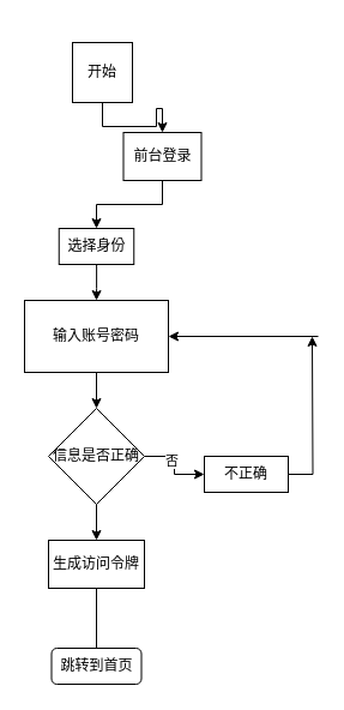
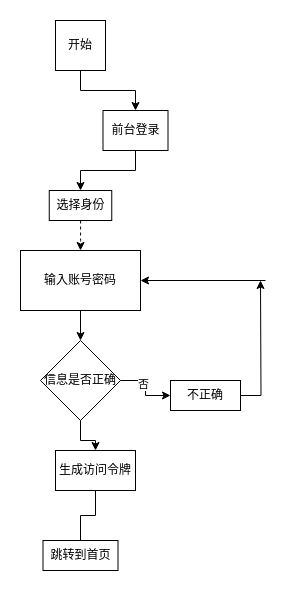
  <mxCell id="0" />
  <mxCell id="1" parent="0" />
  <mxCell id="2" style="edgeStyle=orthogonalEdgeStyle;rounded=0;orthogonalLoop=1;jettySize=auto;html=1;entryX=0.5;entryY=0;entryDx=0;entryDy=0;" edge="1" parent="1" source="3" target="5"><mxGeometry relative="1" as="geometry" /></mxCell>
- <mxCell id="3" value="开始" style="whiteSpace=wrap;html=1;aspect=fixed;" vertex="1" parent="1"><mxGeometry x="60" y="35" width="50" height="50" as="geometry" /></mxCell>
+ <mxCell id="3" value="开始" style="whiteSpace=wrap;html=1;aspect=fixed;" vertex="1" parent="1"><mxGeometry x="55" y="20" width="50" height="50" as="geometry" /></mxCell>
  <mxCell id="4" style="edgeStyle=orthogonalEdgeStyle;rounded=0;orthogonalLoop=1;jettySize=auto;html=1;entryX=0.5;entryY=0;entryDx=0;entryDy=0;" edge="1" parent="1" source="5" target="9"><mxGeometry relative="1" as="geometry" /></mxCell>
  <mxCell id="5" value="前台登录" style="rounded=0;whiteSpace=wrap;html=1;" vertex="1" parent="1"><mxGeometry x="102.5" y="110" width="65" height="40" as="geometry" /></mxCell>
  <mxCell id="6" style="edgeStyle=orthogonalEdgeStyle;rounded=0;orthogonalLoop=1;jettySize=auto;html=1;" edge="1" parent="1" source="7" target="13"><mxGeometry relative="1" as="geometry" /></mxCell>
  <mxCell id="7" value="输入账号密码" style="rounded=0;whiteSpace=wrap;html=1;" vertex="1" parent="1"><mxGeometry x="20" y="250" width="120" height="60" as="geometry" /></mxCell>
- <mxCell id="8" style="edgeStyle=orthogonalEdgeStyle;rounded=0;orthogonalLoop=1;jettySize=auto;html=1;" edge="1" parent="1" source="9" target="7"><mxGeometry relative="1" as="geometry" /></mxCell>
+ <mxCell id="8" style="edgeStyle=orthogonalEdgeStyle;rounded=0;orthogonalLoop=1;jettySize=auto;html=1;dashed=1;" edge="1" parent="1" source="9" target="7"><mxGeometry relative="1" as="geometry" /></mxCell>
  <mxCell id="9" value="选择身份" style="rounded=0;whiteSpace=wrap;html=1;" vertex="1" parent="1"><mxGeometry x="48.75" y="190" width="62.5" height="30" as="geometry" /></mxCell>
  <mxCell id="10" style="edgeStyle=orthogonalEdgeStyle;rounded=0;orthogonalLoop=1;jettySize=auto;html=1;entryX=0;entryY=0.5;entryDx=0;entryDy=0;" edge="1" parent="1" source="13" target="15"><mxGeometry relative="1" as="geometry" /></mxCell>
  <mxCell id="11" value="否" style="edgeLabel;html=1;align=center;verticalAlign=middle;resizable=0;points=[];" vertex="1" connectable="0" parent="10"><mxGeometry x="-0.31" y="-3" relative="1" as="geometry"><mxPoint as="offset" /></mxGeometry></mxCell>
  <mxCell id="12" style="edgeStyle=orthogonalEdgeStyle;rounded=0;orthogonalLoop=1;jettySize=auto;html=1;" edge="1" parent="1" source="13" target="19"><mxGeometry relative="1" as="geometry" /></mxCell>
  <mxCell id="13" value="信息是否正确" style="rhombus;whiteSpace=wrap;html=1;" vertex="1" parent="1"><mxGeometry x="40" y="340" width="80" height="80" as="geometry" /></mxCell>
  <mxCell id="14" style="edgeStyle=orthogonalEdgeStyle;rounded=0;orthogonalLoop=1;jettySize=auto;html=1;" edge="1" parent="1" source="15"><mxGeometry relative="1" as="geometry"><mxPoint x="260" y="280" as="targetPoint" /></mxGeometry></mxCell>
  <mxCell id="15" value="不正确" style="rounded=0;whiteSpace=wrap;html=1;" vertex="1" parent="1"><mxGeometry x="170" y="380" width="70" height="30" as="geometry" /></mxCell>
  <mxCell id="16" value="" style="endArrow=classic;html=1;rounded=0;entryX=1;entryY=0.5;entryDx=0;entryDy=0;" edge="1" parent="1" target="7"><mxGeometry width="50" height="50" relative="1" as="geometry"><mxPoint x="265" y="280" as="sourcePoint" /><mxPoint x="345" y="250" as="targetPoint" /></mxGeometry></mxCell>
- <mxCell id="17" value="跳转到首页" style="whiteSpace=wrap;html=1;rounded=1;" vertex="1" parent="1"><mxGeometry x="42.5" y="540" width="75" height="30" as="geometry" /></mxCell>
+ <mxCell id="17" value="跳转到首页" style="rounded=0;whiteSpace=wrap;html=1;" vertex="1" parent="1"><mxGeometry x="42.5" y="540" width="75" height="30" as="geometry" /></mxCell>
  <mxCell id="18" style="edgeStyle=orthogonalEdgeStyle;rounded=0;orthogonalLoop=1;jettySize=auto;html=1;entryX=0.5;entryY=0;entryDx=0;entryDy=0;endArrow=none;" edge="1" parent="1" source="19" target="17"><mxGeometry relative="1" as="geometry" /></mxCell>
- <mxCell id="19" value="生成访问令牌" style="rounded=0;whiteSpace=wrap;html=1;" vertex="1" parent="1"><mxGeometry x="40" y="450" width="80" height="40" as="geometry" /></mxCell>
+ <mxCell id="19" value="生成访问令牌" style="rounded=0;whiteSpace=wrap;html=1;" vertex="1" parent="1"><mxGeometry x="55" y="450" width="80" height="40" as="geometry" /></mxCell>
